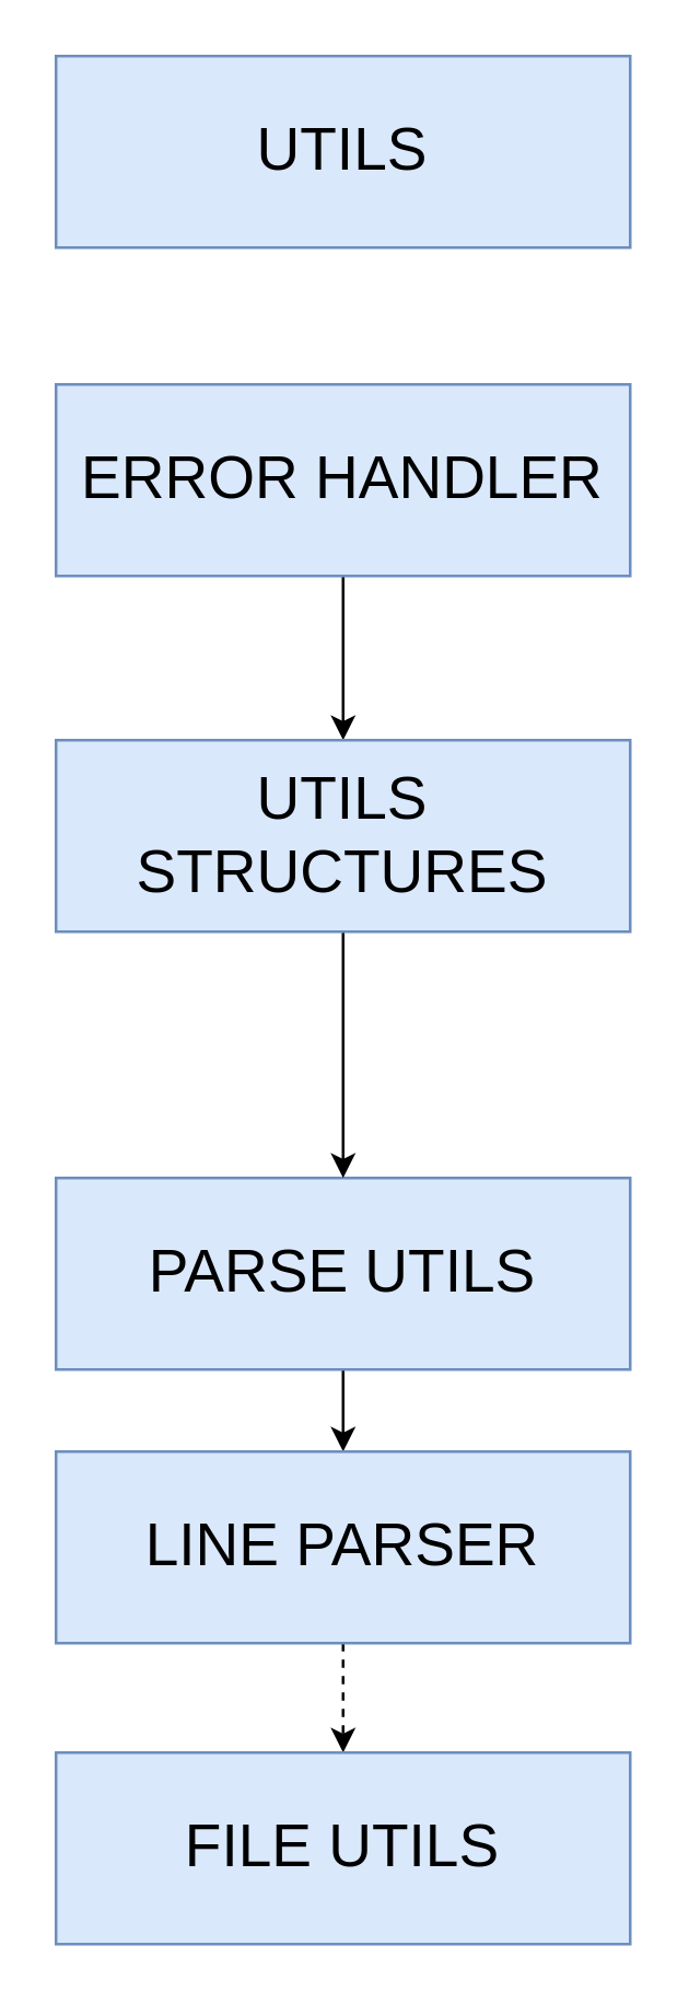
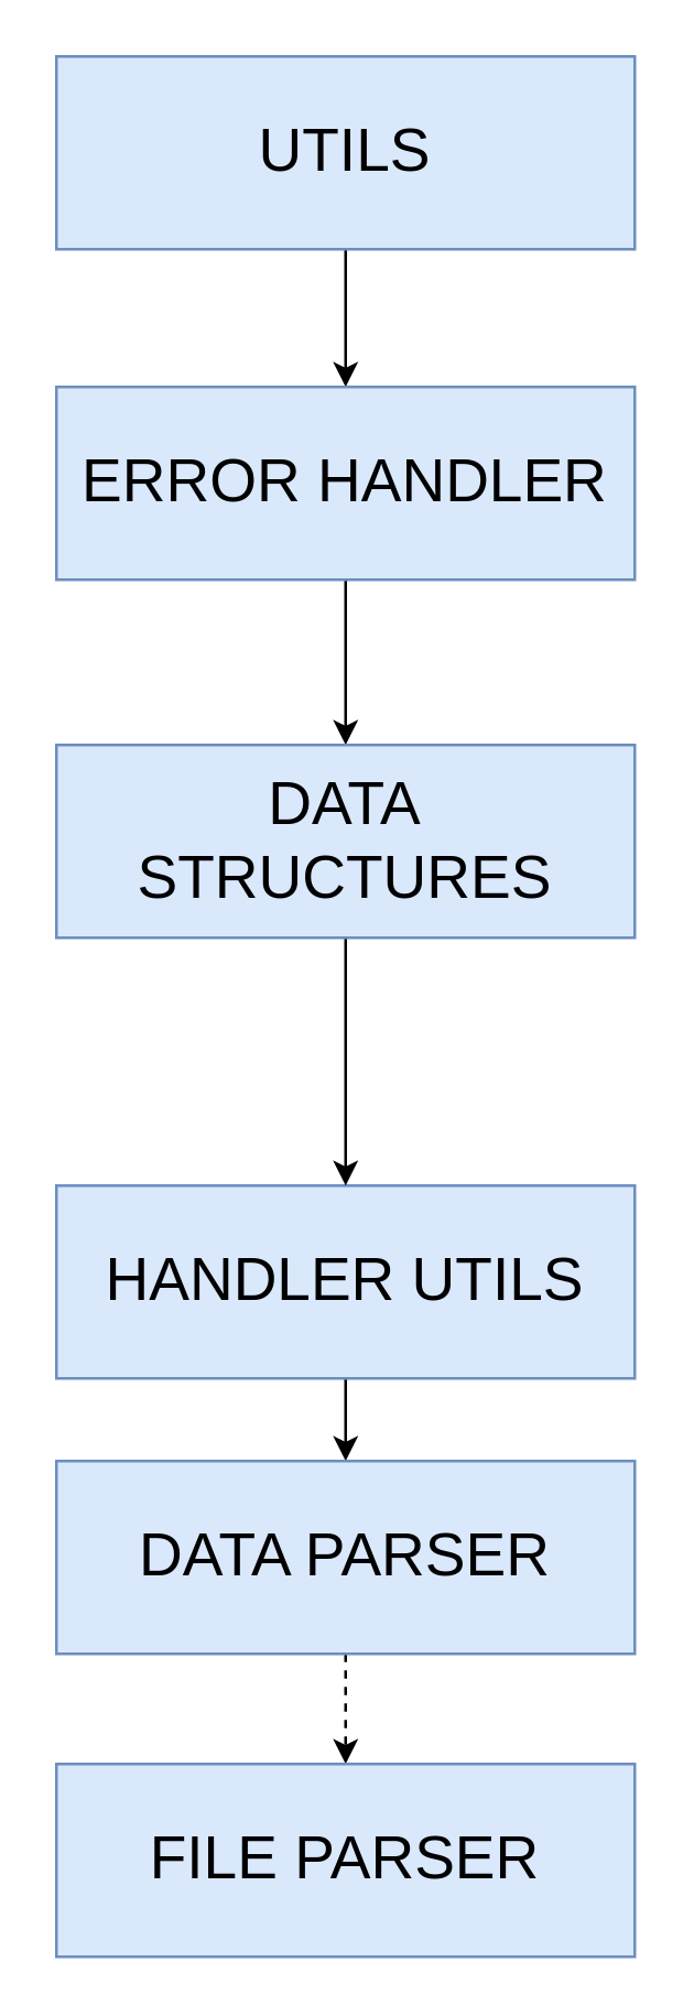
  <mxCell id="0" />
  <mxCell id="1" parent="0" />
+ <mxCell id="2" style="edgeStyle=orthogonalEdgeStyle;rounded=0;orthogonalLoop=1;jettySize=auto;html=1;entryX=0.5;entryY=0;entryDx=0;entryDy=0;" edge="1" parent="1" source="3" target="5"><mxGeometry relative="1" as="geometry" /></mxCell>
  <mxCell id="3" value="UTILS" style="text;html=1;strokeColor=#6c8ebf;fillColor=#dae8fc;align=center;verticalAlign=middle;whiteSpace=wrap;rounded=0;fontSize=22;" parent="1" vertex="1"><mxGeometry x="20" y="20" width="210" height="70" as="geometry" /></mxCell>
  <mxCell id="4" style="edgeStyle=orthogonalEdgeStyle;rounded=0;orthogonalLoop=1;jettySize=auto;html=1;" edge="1" parent="1" source="5" target="12"><mxGeometry relative="1" as="geometry"><Array as="points"><mxPoint x="125" y="185" /></Array></mxGeometry></mxCell>
  <mxCell id="5" value="ERROR HANDLER" style="text;html=1;strokeColor=#6c8ebf;fillColor=#dae8fc;align=center;verticalAlign=middle;whiteSpace=wrap;rounded=0;fontSize=22;" parent="1" vertex="1"><mxGeometry x="20" y="140" width="210" height="70" as="geometry" /></mxCell>
  <mxCell id="6" value="" style="edgeStyle=orthogonalEdgeStyle;rounded=0;orthogonalLoop=1;jettySize=auto;html=1;fontSize=22;" parent="1" source="7" target="9" edge="1"><mxGeometry relative="1" as="geometry" /></mxCell>
- <mxCell id="7" value="PARSE UTILS" style="text;html=1;strokeColor=#6c8ebf;fillColor=#dae8fc;align=center;verticalAlign=middle;whiteSpace=wrap;rounded=0;fontSize=22;" parent="1" vertex="1"><mxGeometry x="20" y="430" width="210" height="70" as="geometry" /></mxCell>
+ <mxCell id="7" value="HANDLER UTILS" style="text;html=1;strokeColor=#6c8ebf;fillColor=#dae8fc;align=center;verticalAlign=middle;whiteSpace=wrap;rounded=0;fontSize=22;" parent="1" vertex="1"><mxGeometry x="20" y="430" width="210" height="70" as="geometry" /></mxCell>
  <mxCell id="8" value="" style="edgeStyle=orthogonalEdgeStyle;rounded=0;orthogonalLoop=1;jettySize=auto;html=1;fontSize=22;dashed=1;" parent="1" source="9" target="10" edge="1"><mxGeometry relative="1" as="geometry" /></mxCell>
- <mxCell id="9" value="LINE PARSER" style="text;html=1;strokeColor=#6c8ebf;fillColor=#dae8fc;align=center;verticalAlign=middle;whiteSpace=wrap;rounded=0;fontSize=22;" parent="1" vertex="1"><mxGeometry x="20" y="530" width="210" height="70" as="geometry" /></mxCell>
- <mxCell id="10" value="FILE UTILS" style="text;html=1;strokeColor=#6c8ebf;fillColor=#dae8fc;align=center;verticalAlign=middle;whiteSpace=wrap;rounded=0;fontSize=22;" parent="1" vertex="1"><mxGeometry x="20" y="640" width="210" height="70" as="geometry" /></mxCell>
+ <mxCell id="9" value="DATA PARSER" style="text;html=1;strokeColor=#6c8ebf;fillColor=#dae8fc;align=center;verticalAlign=middle;whiteSpace=wrap;rounded=0;fontSize=22;" parent="1" vertex="1"><mxGeometry x="20" y="530" width="210" height="70" as="geometry" /></mxCell>
+ <mxCell id="10" value="FILE PARSER" style="text;html=1;strokeColor=#6c8ebf;fillColor=#dae8fc;align=center;verticalAlign=middle;whiteSpace=wrap;rounded=0;fontSize=22;" parent="1" vertex="1"><mxGeometry x="20" y="640" width="210" height="70" as="geometry" /></mxCell>
  <mxCell id="11" style="edgeStyle=orthogonalEdgeStyle;rounded=0;orthogonalLoop=1;jettySize=auto;html=1;" edge="1" parent="1" source="12" target="7"><mxGeometry relative="1" as="geometry" /></mxCell>
- <mxCell id="12" value="UTILS STRUCTURES" style="text;html=1;strokeColor=#6c8ebf;fillColor=#dae8fc;align=center;verticalAlign=middle;whiteSpace=wrap;rounded=0;fontSize=22;" vertex="1" parent="1"><mxGeometry x="20" y="270" width="210" height="70" as="geometry" /></mxCell>
+ <mxCell id="12" value="DATA STRUCTURES" style="text;html=1;strokeColor=#6c8ebf;fillColor=#dae8fc;align=center;verticalAlign=middle;whiteSpace=wrap;rounded=0;fontSize=22;" vertex="1" parent="1"><mxGeometry x="20" y="270" width="210" height="70" as="geometry" /></mxCell>
